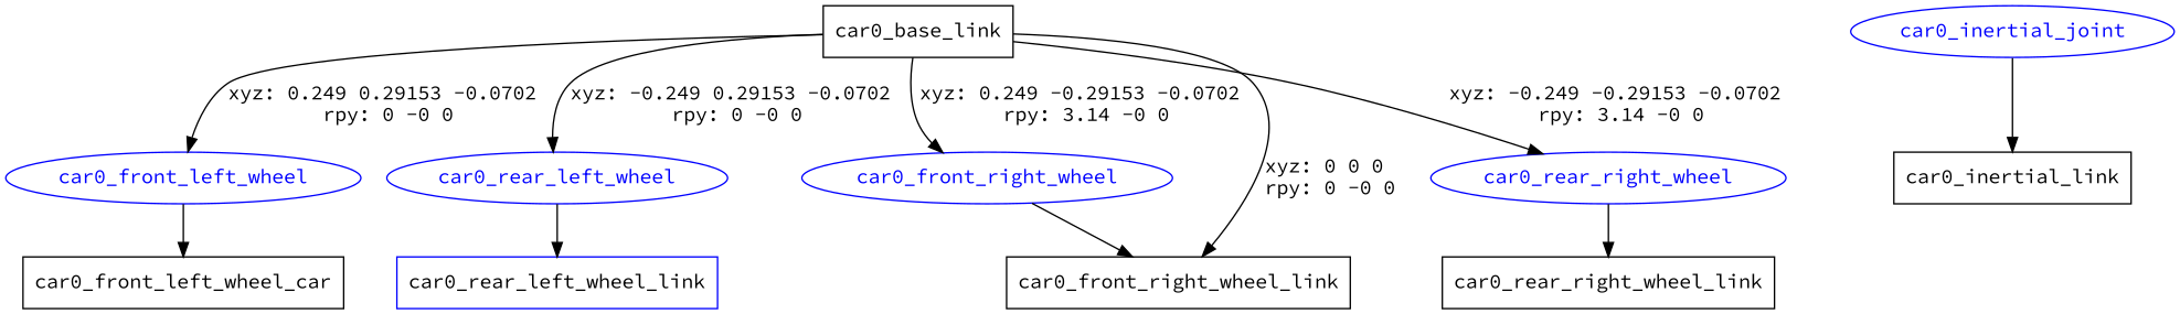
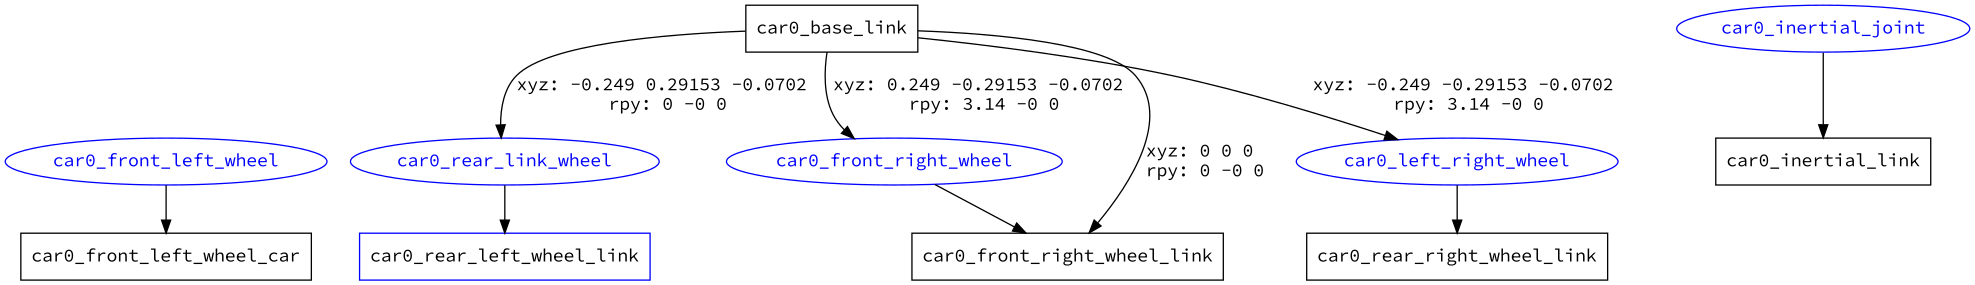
  digraph {
    fontname="Source Code Pro"
    node [fontname="Source Code Pro" shape=box color=blue]
    edge [fontname="Source Code Pro"]
    n1 [label=car0_base_link color=""]
    car0_front_left_wheel [fontcolor=blue shape=ellipse]
    car0_front_right_wheel [fontcolor=blue shape=ellipse]
-   car0_rear_left_wheel [fontcolor=blue shape=ellipse]
-   car0_rear_right_wheel [fontcolor=blue shape=ellipse]
+   car0_rear_left_wheel [fontcolor=blue shape=ellipse label=car0_rear_link_wheel]
+   car0_rear_right_wheel [fontcolor=blue shape=ellipse label=car0_left_right_wheel]
    n6 [label=car0_front_right_wheel_link color=""]
    n7 [label=car0_front_left_wheel_car color=""]
    car0_inertial_joint [fontcolor=blue shape=ellipse]
    n9 [label=car0_inertial_link color=""]
    n10 [label=car0_rear_left_wheel_link]
    n11 [label=car0_rear_right_wheel_link color=""]
-   n1 -> car0_front_left_wheel [label="xyz: 0.249 0.29153 -0.0702 \nrpy: 0 -0 0"]
    n1 -> car0_front_right_wheel [label="xyz: 0.249 -0.29153 -0.0702 \nrpy: 3.14 -0 0"]
    n1 -> car0_rear_left_wheel [label="xyz: -0.249 0.29153 -0.0702 \nrpy: 0 -0 0"]
    n1 -> car0_rear_right_wheel [label="xyz: -0.249 -0.29153 -0.0702 \nrpy: 3.14 -0 0"]
    n1 -> n6 [label="xyz: 0 0 0 \nrpy: 0 -0 0"]
    car0_front_left_wheel -> n7
    car0_front_right_wheel -> n6
    car0_rear_left_wheel -> n10
    car0_rear_right_wheel -> n11
    car0_inertial_joint -> n9
  }
